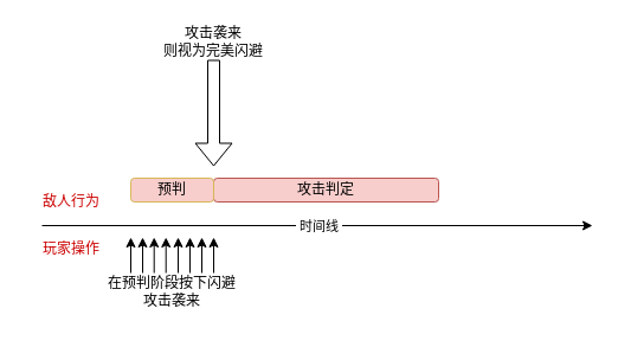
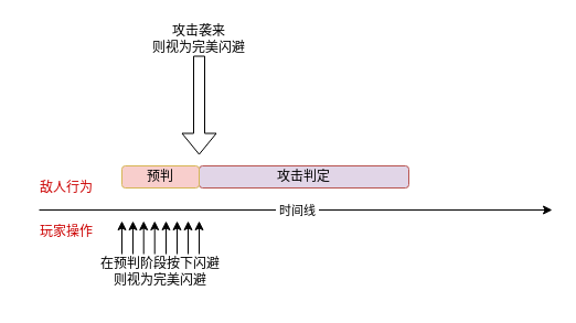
  <mxCell id="0" />
  <mxCell id="1" parent="0" />
  <mxCell id="2" value="" style="endArrow=classic;html=1;rounded=0;" parent="1" edge="1"><mxGeometry relative="1" as="geometry"><mxPoint x="35" y="190" as="sourcePoint" /><mxPoint x="500" y="190" as="targetPoint" /></mxGeometry></mxCell>
  <mxCell id="3" value="&amp;nbsp;时间线&amp;nbsp;" style="edgeLabel;resizable=0;html=1;align=center;verticalAlign=middle;" parent="2" connectable="0" vertex="1"><mxGeometry relative="1" as="geometry" /></mxCell>
- <mxCell id="4" value="攻击判定" style="rounded=1;whiteSpace=wrap;html=1;fillColor=#f8cecc;strokeColor=#b85450;" parent="1" vertex="1"><mxGeometry x="180" y="150" width="190" height="20" as="geometry" /></mxCell>
+ <mxCell id="4" value="攻击判定" style="rounded=1;whiteSpace=wrap;html=1;fillColor=#e1d5e7;strokeColor=#b85450;" parent="1" vertex="1"><mxGeometry x="180" y="150" width="190" height="20" as="geometry" /></mxCell>
  <mxCell id="5" value="预判" style="rounded=1;whiteSpace=wrap;html=1;fillColor=#f8cecc;strokeColor=#d6b656;" parent="1" vertex="1"><mxGeometry x="110" y="150" width="70" height="20" as="geometry" /></mxCell>
  <mxCell id="6" value="" style="shape=flexArrow;endArrow=classic;html=1;rounded=0;" parent="1" edge="1"><mxGeometry width="50" height="50" relative="1" as="geometry"><mxPoint x="180" y="50" as="sourcePoint" /><mxPoint x="180" y="140" as="targetPoint" /></mxGeometry></mxCell>
  <mxCell id="7" value="攻击袭来&lt;br&gt;则视为完美闪避" style="text;html=1;strokeColor=none;fillColor=none;align=center;verticalAlign=middle;whiteSpace=wrap;rounded=0;" parent="1" vertex="1"><mxGeometry x="110" y="20" width="140" height="30" as="geometry" /></mxCell>
  <mxCell id="8" value="" style="endArrow=classic;html=1;rounded=0;" parent="1" edge="1"><mxGeometry width="50" height="50" relative="1" as="geometry"><mxPoint x="110" y="230" as="sourcePoint" /><mxPoint x="110" y="200" as="targetPoint" /></mxGeometry></mxCell>
- <mxCell id="9" value="在预判阶段按下闪避&lt;br&gt;攻击袭来" style="text;html=1;strokeColor=none;fillColor=none;align=center;verticalAlign=middle;whiteSpace=wrap;rounded=0;" parent="1" vertex="1"><mxGeometry x="55" y="220" width="180" height="51" as="geometry" /></mxCell>
+ <mxCell id="9" value="在预判阶段按下闪避&lt;br&gt;则视为完美闪避" style="text;html=1;strokeColor=none;fillColor=none;align=center;verticalAlign=middle;whiteSpace=wrap;rounded=0;" parent="1" vertex="1"><mxGeometry x="55" y="220" width="180" height="51" as="geometry" /></mxCell>
  <mxCell id="10" value="" style="endArrow=classic;html=1;rounded=0;" parent="1" edge="1"><mxGeometry width="50" height="50" relative="1" as="geometry"><mxPoint x="120" y="230" as="sourcePoint" /><mxPoint x="120" y="200" as="targetPoint" /></mxGeometry></mxCell>
  <mxCell id="11" value="" style="endArrow=classic;html=1;rounded=0;" parent="1" edge="1"><mxGeometry width="50" height="50" relative="1" as="geometry"><mxPoint x="129.71" y="230" as="sourcePoint" /><mxPoint x="129.71" y="200" as="targetPoint" /></mxGeometry></mxCell>
  <mxCell id="12" value="" style="endArrow=classic;html=1;rounded=0;" parent="1" edge="1"><mxGeometry width="50" height="50" relative="1" as="geometry"><mxPoint x="139.71" y="230" as="sourcePoint" /><mxPoint x="139.71" y="200" as="targetPoint" /></mxGeometry></mxCell>
  <mxCell id="13" value="" style="endArrow=classic;html=1;rounded=0;" parent="1" edge="1"><mxGeometry width="50" height="50" relative="1" as="geometry"><mxPoint x="150" y="230" as="sourcePoint" /><mxPoint x="150" y="200" as="targetPoint" /></mxGeometry></mxCell>
  <mxCell id="14" value="" style="endArrow=classic;html=1;rounded=0;" parent="1" edge="1"><mxGeometry width="50" height="50" relative="1" as="geometry"><mxPoint x="160" y="230" as="sourcePoint" /><mxPoint x="160" y="200" as="targetPoint" /></mxGeometry></mxCell>
  <mxCell id="15" value="" style="endArrow=classic;html=1;rounded=0;" parent="1" edge="1"><mxGeometry width="50" height="50" relative="1" as="geometry"><mxPoint x="170" y="230" as="sourcePoint" /><mxPoint x="170" y="200" as="targetPoint" /></mxGeometry></mxCell>
  <mxCell id="16" value="" style="endArrow=classic;html=1;rounded=0;" parent="1" edge="1"><mxGeometry width="50" height="50" relative="1" as="geometry"><mxPoint x="180" y="230" as="sourcePoint" /><mxPoint x="180" y="200" as="targetPoint" /></mxGeometry></mxCell>
  <mxCell id="17" value="敌人行为" style="text;html=1;strokeColor=none;fillColor=none;align=center;verticalAlign=middle;whiteSpace=wrap;rounded=0;fontColor=#CC0000;" vertex="1" parent="1"><mxGeometry x="20" y="160" width="80" height="20" as="geometry" /></mxCell>
  <mxCell id="18" value="玩家操作" style="text;html=1;strokeColor=none;fillColor=none;align=center;verticalAlign=middle;whiteSpace=wrap;rounded=0;fontColor=#CC0000;" vertex="1" parent="1"><mxGeometry x="20" y="200" width="80" height="20" as="geometry" /></mxCell>
